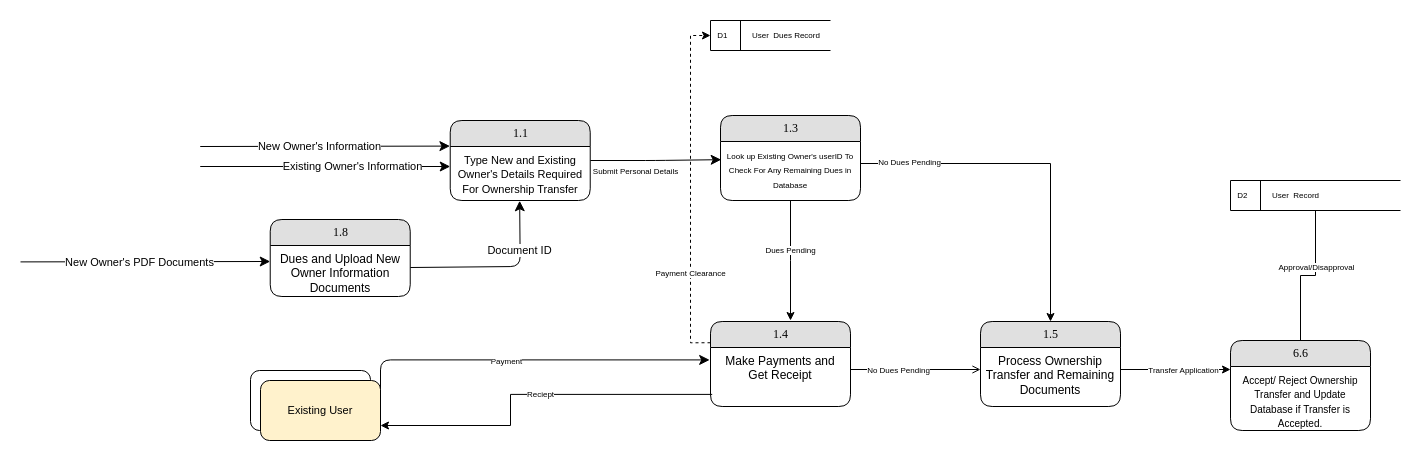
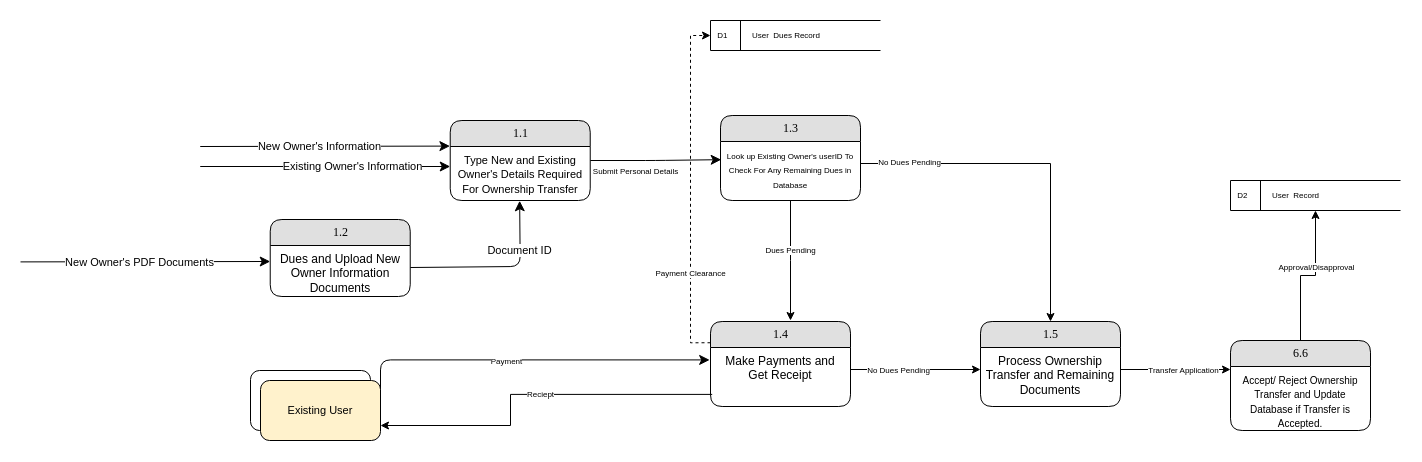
  <mxCell id="0" />
  <mxCell id="1" parent="0" />
  <mxCell id="2" style="edgeStyle=none;html=1;labelBackgroundColor=none;startFill=0;startSize=8;endFill=1;endSize=8;fontFamily=Verdana;fontSize=12;entryX=-0.002;entryY=0.32;entryDx=0;entryDy=0;entryPerimeter=0;" edge="1" parent="1" target="5"><mxGeometry relative="1" as="geometry"><mxPoint x="199.72" y="146" as="sourcePoint" /></mxGeometry></mxCell>
  <mxCell id="3" value="New Owner's Information" style="edgeLabel;html=1;align=center;verticalAlign=middle;resizable=0;points=[];" vertex="1" connectable="0" parent="2"><mxGeometry x="-0.048" relative="1" as="geometry"><mxPoint as="offset" /></mxGeometry></mxCell>
  <mxCell id="4" style="edgeStyle=orthogonalEdgeStyle;html=1;labelBackgroundColor=none;startFill=0;startSize=8;endFill=1;endSize=8;fontFamily=Verdana;fontSize=12;entryX=0.005;entryY=0.413;entryDx=0;entryDy=0;entryPerimeter=0;" edge="1" parent="1" source="5" target="14"><mxGeometry relative="1" as="geometry"><Array as="points" /></mxGeometry></mxCell>
  <mxCell id="5" value="1.1" style="swimlane;html=1;fontStyle=0;childLayout=stackLayout;horizontal=1;startSize=26;fillColor=#e0e0e0;horizontalStack=0;resizeParent=1;resizeLast=0;collapsible=1;marginBottom=0;swimlaneFillColor=#ffffff;align=center;rounded=1;shadow=0;comic=0;labelBackgroundColor=none;strokeWidth=1;fontFamily=Verdana;fontSize=12" vertex="1" parent="1"><mxGeometry x="449.72" y="120" width="140" height="80" as="geometry" /></mxCell>
  <mxCell id="6" value="&lt;font style=&quot;font-size: 11px;&quot;&gt;Type New and Existing Owner's Details Required For Ownership Transfer&lt;/font&gt;" style="text;html=1;strokeColor=none;fillColor=none;spacingLeft=4;spacingRight=4;whiteSpace=wrap;overflow=hidden;rotatable=0;points=[[0,0.5],[1,0.5]];portConstraint=eastwest;align=center;" vertex="1" parent="5"><mxGeometry y="26" width="140" height="54" as="geometry" /></mxCell>
  <mxCell id="7" style="edgeStyle=none;html=1;labelBackgroundColor=none;startFill=0;startSize=8;endFill=1;endSize=8;fontFamily=Verdana;fontSize=12;entryX=0.496;entryY=1.005;entryDx=0;entryDy=0;entryPerimeter=0;exitX=1;exitY=0.5;exitDx=0;exitDy=0;" edge="1" parent="1" source="10" target="6"><mxGeometry relative="1" as="geometry"><mxPoint x="519.72" y="256" as="targetPoint" /><Array as="points"><mxPoint x="519.72" y="266" /></Array></mxGeometry></mxCell>
  <mxCell id="8" value="Document ID" style="edgeLabel;html=1;align=center;verticalAlign=middle;resizable=0;points=[];" vertex="1" connectable="0" parent="7"><mxGeometry x="0.444" y="1" relative="1" as="geometry"><mxPoint as="offset" /></mxGeometry></mxCell>
- <mxCell id="9" value="1.8" style="swimlane;html=1;fontStyle=0;childLayout=stackLayout;horizontal=1;startSize=26;fillColor=#e0e0e0;horizontalStack=0;resizeParent=1;resizeLast=0;collapsible=1;marginBottom=0;swimlaneFillColor=#ffffff;align=center;rounded=1;shadow=0;comic=0;labelBackgroundColor=none;strokeWidth=1;fontFamily=Verdana;fontSize=12" vertex="1" parent="1"><mxGeometry x="269.72" y="219" width="140" height="77" as="geometry" /></mxCell>
+ <mxCell id="9" value="1.2" style="swimlane;html=1;fontStyle=0;childLayout=stackLayout;horizontal=1;startSize=26;fillColor=#e0e0e0;horizontalStack=0;resizeParent=1;resizeLast=0;collapsible=1;marginBottom=0;swimlaneFillColor=#ffffff;align=center;rounded=1;shadow=0;comic=0;labelBackgroundColor=none;strokeWidth=1;fontFamily=Verdana;fontSize=12" vertex="1" parent="1"><mxGeometry x="269.72" y="219" width="140" height="77" as="geometry" /></mxCell>
  <mxCell id="10" value="Dues and Upload New Owner Information Documents" style="text;html=1;strokeColor=none;fillColor=none;spacingLeft=4;spacingRight=4;whiteSpace=wrap;overflow=hidden;rotatable=0;points=[[0,0.5],[1,0.5]];portConstraint=eastwest;align=center;" vertex="1" parent="9"><mxGeometry y="26" width="140" height="44" as="geometry" /></mxCell>
  <mxCell id="11" style="edgeStyle=orthogonalEdgeStyle;rounded=0;orthogonalLoop=1;jettySize=auto;html=1;exitX=0.5;exitY=1;exitDx=0;exitDy=0;fontSize=8;" edge="1" parent="1" source="13"><mxGeometry relative="1" as="geometry"><mxPoint x="790" y="320" as="targetPoint" /></mxGeometry></mxCell>
  <mxCell id="12" value="Dues Pending" style="edgeLabel;html=1;align=center;verticalAlign=middle;resizable=0;points=[];fontSize=8;" vertex="1" connectable="0" parent="11"><mxGeometry x="-0.179" y="-1" relative="1" as="geometry"><mxPoint as="offset" /></mxGeometry></mxCell>
  <mxCell id="13" value="1.3" style="swimlane;html=1;fontStyle=0;childLayout=stackLayout;horizontal=1;startSize=26;fillColor=#e0e0e0;horizontalStack=0;resizeParent=1;resizeLast=0;collapsible=1;marginBottom=0;swimlaneFillColor=#ffffff;align=center;rounded=1;shadow=0;comic=0;labelBackgroundColor=none;strokeWidth=1;fontFamily=Verdana;fontSize=12" vertex="1" parent="1"><mxGeometry x="720" y="115" width="140" height="85" as="geometry" /></mxCell>
  <mxCell id="14" value="&lt;font style=&quot;font-size: 8px;&quot;&gt;Look up Existing Owner's userID To Check For Any Remaining Dues in Database&lt;/font&gt;" style="text;html=1;strokeColor=none;fillColor=none;spacingLeft=4;spacingRight=4;whiteSpace=wrap;overflow=hidden;rotatable=0;points=[[0,0.5],[1,0.5]];portConstraint=eastwest;align=center;" vertex="1" parent="13"><mxGeometry y="26" width="140" height="44" as="geometry" /></mxCell>
  <mxCell id="15" style="edgeStyle=none;html=1;labelBackgroundColor=none;startFill=0;startSize=8;endFill=1;endSize=8;fontFamily=Verdana;fontSize=12;" edge="1" parent="1"><mxGeometry relative="1" as="geometry"><mxPoint x="199.72" y="166" as="sourcePoint" /><mxPoint x="449.72" y="166" as="targetPoint" /></mxGeometry></mxCell>
  <mxCell id="16" value="Existing Owner's Information" style="edgeLabel;html=1;align=center;verticalAlign=middle;resizable=0;points=[];" vertex="1" connectable="0" parent="15"><mxGeometry x="0.214" y="1" relative="1" as="geometry"><mxPoint as="offset" /></mxGeometry></mxCell>
  <mxCell id="17" style="edgeStyle=none;html=1;labelBackgroundColor=none;startFill=0;startSize=8;endFill=1;endSize=8;fontFamily=Verdana;fontSize=12;entryX=-0.002;entryY=0.32;entryDx=0;entryDy=0;entryPerimeter=0;" edge="1" parent="1"><mxGeometry relative="1" as="geometry"><mxPoint x="20" y="261.4" as="sourcePoint" /><mxPoint x="269.72" y="261" as="targetPoint" /></mxGeometry></mxCell>
  <mxCell id="18" value="New Owner's PDF Documents" style="edgeLabel;html=1;align=center;verticalAlign=middle;resizable=0;points=[];" vertex="1" connectable="0" parent="17"><mxGeometry x="-0.048" relative="1" as="geometry"><mxPoint as="offset" /></mxGeometry></mxCell>
  <mxCell id="19" value="&lt;font style=&quot;font-size: 8px;&quot;&gt;Submit Personal Details&lt;/font&gt;" style="text;html=1;align=center;verticalAlign=middle;resizable=0;points=[];autosize=1;strokeColor=none;fillColor=none;" vertex="1" parent="1"><mxGeometry x="580" y="155" width="110" height="30" as="geometry" /></mxCell>
  <mxCell id="20" style="edgeStyle=orthogonalEdgeStyle;rounded=0;orthogonalLoop=1;jettySize=auto;html=1;exitX=0;exitY=0.25;exitDx=0;exitDy=0;entryX=0;entryY=0.5;entryDx=0;entryDy=0;fontSize=8;dashed=1;" edge="1" parent="1" source="22" target="27"><mxGeometry relative="1" as="geometry" /></mxCell>
  <mxCell id="21" value="Payment Clearance" style="edgeLabel;html=1;align=center;verticalAlign=middle;resizable=0;points=[];fontSize=8;" vertex="1" connectable="0" parent="20"><mxGeometry x="-0.482" y="1" relative="1" as="geometry"><mxPoint as="offset" /></mxGeometry></mxCell>
  <mxCell id="22" value="1.4" style="swimlane;html=1;fontStyle=0;childLayout=stackLayout;horizontal=1;startSize=26;fillColor=#e0e0e0;horizontalStack=0;resizeParent=1;resizeLast=0;collapsible=1;marginBottom=0;swimlaneFillColor=#ffffff;align=center;rounded=1;shadow=0;comic=0;labelBackgroundColor=none;strokeWidth=1;fontFamily=Verdana;fontSize=12" vertex="1" parent="1"><mxGeometry x="710" y="321" width="140" height="85" as="geometry" /></mxCell>
  <mxCell id="23" value="Make Payments and Get Receipt" style="text;html=1;strokeColor=none;fillColor=none;spacingLeft=4;spacingRight=4;whiteSpace=wrap;overflow=hidden;rotatable=0;points=[[0,0.5],[1,0.5]];portConstraint=eastwest;align=center;" vertex="1" parent="22"><mxGeometry y="26" width="140" height="44" as="geometry" /></mxCell>
  <mxCell id="24" style="edgeStyle=orthogonalEdgeStyle;html=1;labelBackgroundColor=none;startFill=0;startSize=8;endFill=1;endSize=8;fontFamily=Verdana;fontSize=12;entryX=-0.006;entryY=0.282;entryDx=0;entryDy=0;entryPerimeter=0;exitX=1;exitY=0.25;exitDx=0;exitDy=0;" edge="1" parent="1" target="23" source="44"><mxGeometry relative="1" as="geometry"><Array as="points"><mxPoint x="380" y="359" /></Array><mxPoint x="540" y="360" as="sourcePoint" /><mxPoint x="650" y="360" as="targetPoint" /></mxGeometry></mxCell>
  <mxCell id="25" value="E" style="edgeLabel;html=1;align=center;verticalAlign=middle;resizable=0;points=[];fontSize=8;" vertex="1" connectable="0" parent="24"><mxGeometry x="-0.171" y="1" relative="1" as="geometry"><mxPoint as="offset" /></mxGeometry></mxCell>
  <mxCell id="26" value="Payment" style="edgeLabel;html=1;align=center;verticalAlign=middle;resizable=0;points=[];fontSize=8;" vertex="1" connectable="0" parent="24"><mxGeometry x="-0.117" y="-1" relative="1" as="geometry"><mxPoint as="offset" /></mxGeometry></mxCell>
- <mxCell id="27" value="&amp;nbsp;D1&amp;nbsp; &amp;nbsp; &amp;nbsp; &amp;nbsp; &amp;nbsp; &amp;nbsp;User&amp;nbsp; Dues Record" style="html=1;dashed=0;whitespace=wrap;shape=mxgraph.dfd.dataStoreID;align=left;spacingLeft=3;points=[[0,0],[0.5,0],[1,0],[0,0.5],[1,0.5],[0,1],[0.5,1],[1,1]];fontSize=8;" vertex="1" parent="1"><mxGeometry x="710" y="20" width="120" height="30" as="geometry" /></mxCell>
+ <mxCell id="27" value="&amp;nbsp;D1&amp;nbsp; &amp;nbsp; &amp;nbsp; &amp;nbsp; &amp;nbsp; &amp;nbsp;User&amp;nbsp; Dues Record" style="html=1;dashed=0;whitespace=wrap;shape=mxgraph.dfd.dataStoreID;align=left;spacingLeft=3;points=[[0,0],[0.5,0],[1,0],[0,0.5],[1,0.5],[0,1],[0.5,1],[1,1]];fontSize=8;" vertex="1" parent="1"><mxGeometry x="710" y="20" width="170" height="30" as="geometry" /></mxCell>
  <mxCell id="28" style="edgeStyle=orthogonalEdgeStyle;rounded=0;orthogonalLoop=1;jettySize=auto;html=1;fontSize=8;exitX=0.012;exitY=1.066;exitDx=0;exitDy=0;exitPerimeter=0;entryX=1;entryY=0.75;entryDx=0;entryDy=0;" edge="1" parent="1" source="23" target="44"><mxGeometry relative="1" as="geometry"><mxPoint x="490" y="394" as="targetPoint" /><Array as="points"><mxPoint x="510" y="394" /><mxPoint x="510" y="425" /></Array></mxGeometry></mxCell>
  <mxCell id="29" value="Reciept" style="edgeLabel;html=1;align=center;verticalAlign=middle;resizable=0;points=[];fontSize=8;" vertex="1" connectable="0" parent="28"><mxGeometry x="-0.052" relative="1" as="geometry"><mxPoint as="offset" /></mxGeometry></mxCell>
  <mxCell id="30" value="1.5" style="swimlane;html=1;fontStyle=0;childLayout=stackLayout;horizontal=1;startSize=26;fillColor=#e0e0e0;horizontalStack=0;resizeParent=1;resizeLast=0;collapsible=1;marginBottom=0;swimlaneFillColor=#ffffff;align=center;rounded=1;shadow=0;comic=0;labelBackgroundColor=none;strokeWidth=1;fontFamily=Verdana;fontSize=12" vertex="1" parent="1"><mxGeometry x="980" y="321" width="140" height="85" as="geometry" /></mxCell>
  <mxCell id="31" value="Process Ownership Transfer and Remaining Documents" style="text;html=1;strokeColor=none;fillColor=none;spacingLeft=4;spacingRight=4;whiteSpace=wrap;overflow=hidden;rotatable=0;points=[[0,0.5],[1,0.5]];portConstraint=eastwest;align=center;" vertex="1" parent="30"><mxGeometry y="26" width="140" height="44" as="geometry" /></mxCell>
- <mxCell id="32" style="edgeStyle=orthogonalEdgeStyle;rounded=0;orthogonalLoop=1;jettySize=auto;html=1;exitX=1;exitY=0.5;exitDx=0;exitDy=0;entryX=0;entryY=0.5;entryDx=0;entryDy=0;fontSize=8;endArrow=open;" edge="1" parent="1" source="23" target="31"><mxGeometry relative="1" as="geometry" /></mxCell>
+ <mxCell id="32" style="edgeStyle=orthogonalEdgeStyle;rounded=0;orthogonalLoop=1;jettySize=auto;html=1;exitX=1;exitY=0.5;exitDx=0;exitDy=0;entryX=0;entryY=0.5;entryDx=0;entryDy=0;fontSize=8;" edge="1" parent="1" source="23" target="31"><mxGeometry relative="1" as="geometry" /></mxCell>
  <mxCell id="33" value="No Dues Pending" style="edgeLabel;html=1;align=center;verticalAlign=middle;resizable=0;points=[];fontSize=8;" vertex="1" connectable="0" parent="32"><mxGeometry x="-0.277" relative="1" as="geometry"><mxPoint as="offset" /></mxGeometry></mxCell>
  <mxCell id="34" style="edgeStyle=orthogonalEdgeStyle;rounded=0;orthogonalLoop=1;jettySize=auto;html=1;exitX=1;exitY=0.5;exitDx=0;exitDy=0;entryX=0.5;entryY=0;entryDx=0;entryDy=0;fontSize=8;" edge="1" parent="1" source="14" target="30"><mxGeometry relative="1" as="geometry" /></mxCell>
  <mxCell id="35" value="No Dues Pending" style="edgeLabel;html=1;align=center;verticalAlign=middle;resizable=0;points=[];fontSize=8;" vertex="1" connectable="0" parent="34"><mxGeometry x="-0.722" y="2" relative="1" as="geometry"><mxPoint as="offset" /></mxGeometry></mxCell>
  <mxCell id="36" style="edgeStyle=orthogonalEdgeStyle;rounded=0;orthogonalLoop=1;jettySize=auto;html=1;exitX=1;exitY=0.5;exitDx=0;exitDy=0;fontSize=8;" edge="1" parent="1" source="31"><mxGeometry relative="1" as="geometry"><mxPoint x="1230" y="369" as="targetPoint" /></mxGeometry></mxCell>
  <mxCell id="37" value="Transfer Application" style="edgeLabel;html=1;align=center;verticalAlign=middle;resizable=0;points=[];fontSize=8;" vertex="1" connectable="0" parent="36"><mxGeometry x="0.139" relative="1" as="geometry"><mxPoint as="offset" /></mxGeometry></mxCell>
- <mxCell id="38" style="edgeStyle=orthogonalEdgeStyle;rounded=0;orthogonalLoop=1;jettySize=auto;html=1;exitX=0.5;exitY=0;exitDx=0;exitDy=0;fontSize=8;entryX=0.5;entryY=1;entryDx=0;entryDy=0;endArrow=none;" edge="1" parent="1" source="40" target="42"><mxGeometry relative="1" as="geometry"><mxPoint x="1300" y="160" as="targetPoint" /></mxGeometry></mxCell>
+ <mxCell id="38" style="edgeStyle=orthogonalEdgeStyle;rounded=0;orthogonalLoop=1;jettySize=auto;html=1;exitX=0.5;exitY=0;exitDx=0;exitDy=0;fontSize=8;entryX=0.5;entryY=1;entryDx=0;entryDy=0;" edge="1" parent="1" source="40" target="42"><mxGeometry relative="1" as="geometry"><mxPoint x="1300" y="160" as="targetPoint" /></mxGeometry></mxCell>
  <mxCell id="39" value="Approval/Disapproval" style="edgeLabel;html=1;align=center;verticalAlign=middle;resizable=0;points=[];fontSize=8;" vertex="1" connectable="0" parent="38"><mxGeometry x="0.23" relative="1" as="geometry"><mxPoint as="offset" /></mxGeometry></mxCell>
  <mxCell id="40" value="6.6" style="swimlane;html=1;fontStyle=0;childLayout=stackLayout;horizontal=1;startSize=26;fillColor=#e0e0e0;horizontalStack=0;resizeParent=1;resizeLast=0;collapsible=1;marginBottom=0;swimlaneFillColor=#ffffff;align=center;rounded=1;shadow=0;comic=0;labelBackgroundColor=none;strokeWidth=1;fontFamily=Verdana;fontSize=12" vertex="1" parent="1"><mxGeometry x="1230" y="340" width="140" height="90" as="geometry" /></mxCell>
  <mxCell id="41" value="&lt;font style=&quot;font-size: 10px;&quot;&gt;Accept/ Reject Ownership Transfer and Update Database if Transfer is Accepted.&lt;/font&gt;" style="text;html=1;strokeColor=none;fillColor=none;spacingLeft=4;spacingRight=4;whiteSpace=wrap;overflow=hidden;rotatable=0;points=[[0,0.5],[1,0.5]];portConstraint=eastwest;align=center;" vertex="1" parent="40"><mxGeometry y="26" width="140" height="64" as="geometry" /></mxCell>
  <mxCell id="42" value="&amp;nbsp;D2&amp;nbsp; &amp;nbsp; &amp;nbsp; &amp;nbsp; &amp;nbsp; &amp;nbsp;User&amp;nbsp; Record" style="html=1;dashed=0;whitespace=wrap;shape=mxgraph.dfd.dataStoreID;align=left;spacingLeft=3;points=[[0,0],[0.5,0],[1,0],[0,0.5],[1,0.5],[0,1],[0.5,1],[1,1]];fontSize=8;" vertex="1" parent="1"><mxGeometry x="1230" y="180" width="170" height="30" as="geometry" /></mxCell>
  <mxCell id="43" value="" style="rounded=1;whiteSpace=wrap;html=1;fontSize=11;" vertex="1" parent="1"><mxGeometry x="250" y="370" width="120" height="60" as="geometry" /></mxCell>
  <mxCell id="44" value="Existing User" style="rounded=1;whiteSpace=wrap;html=1;fontSize=11;fillColor=#fff2cc;" vertex="1" parent="1"><mxGeometry x="260" y="380" width="120" height="60" as="geometry" /></mxCell>
